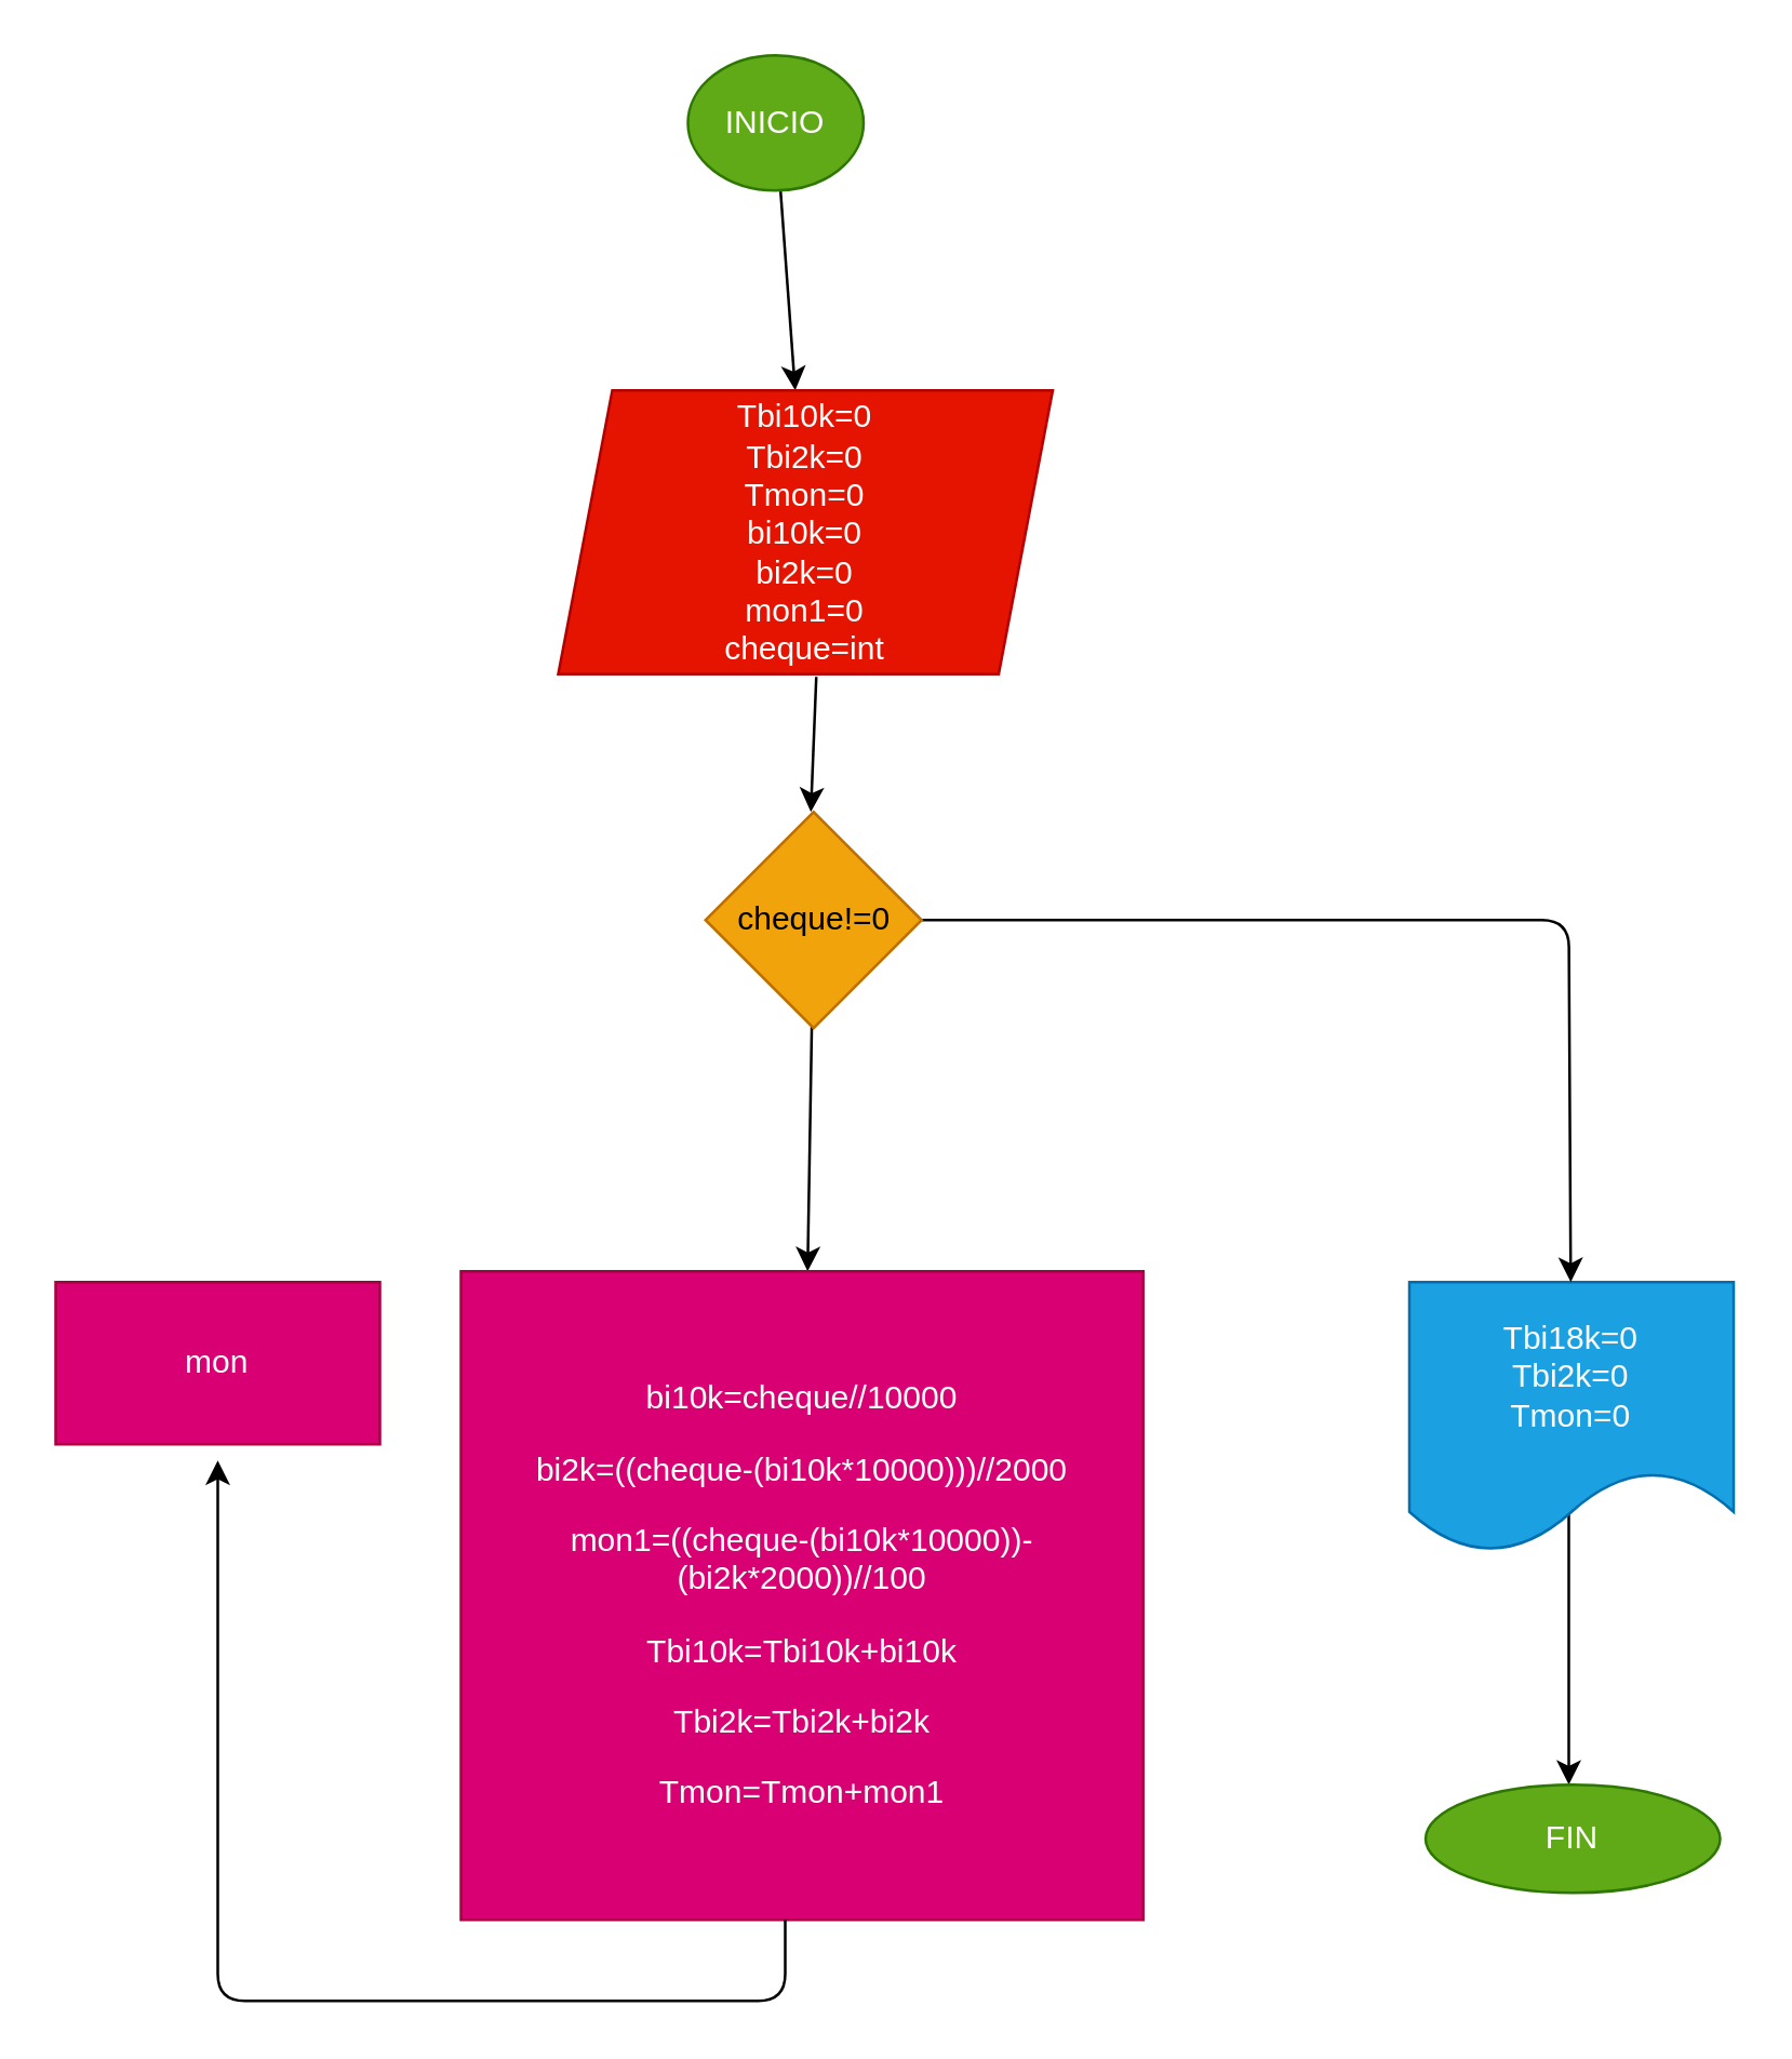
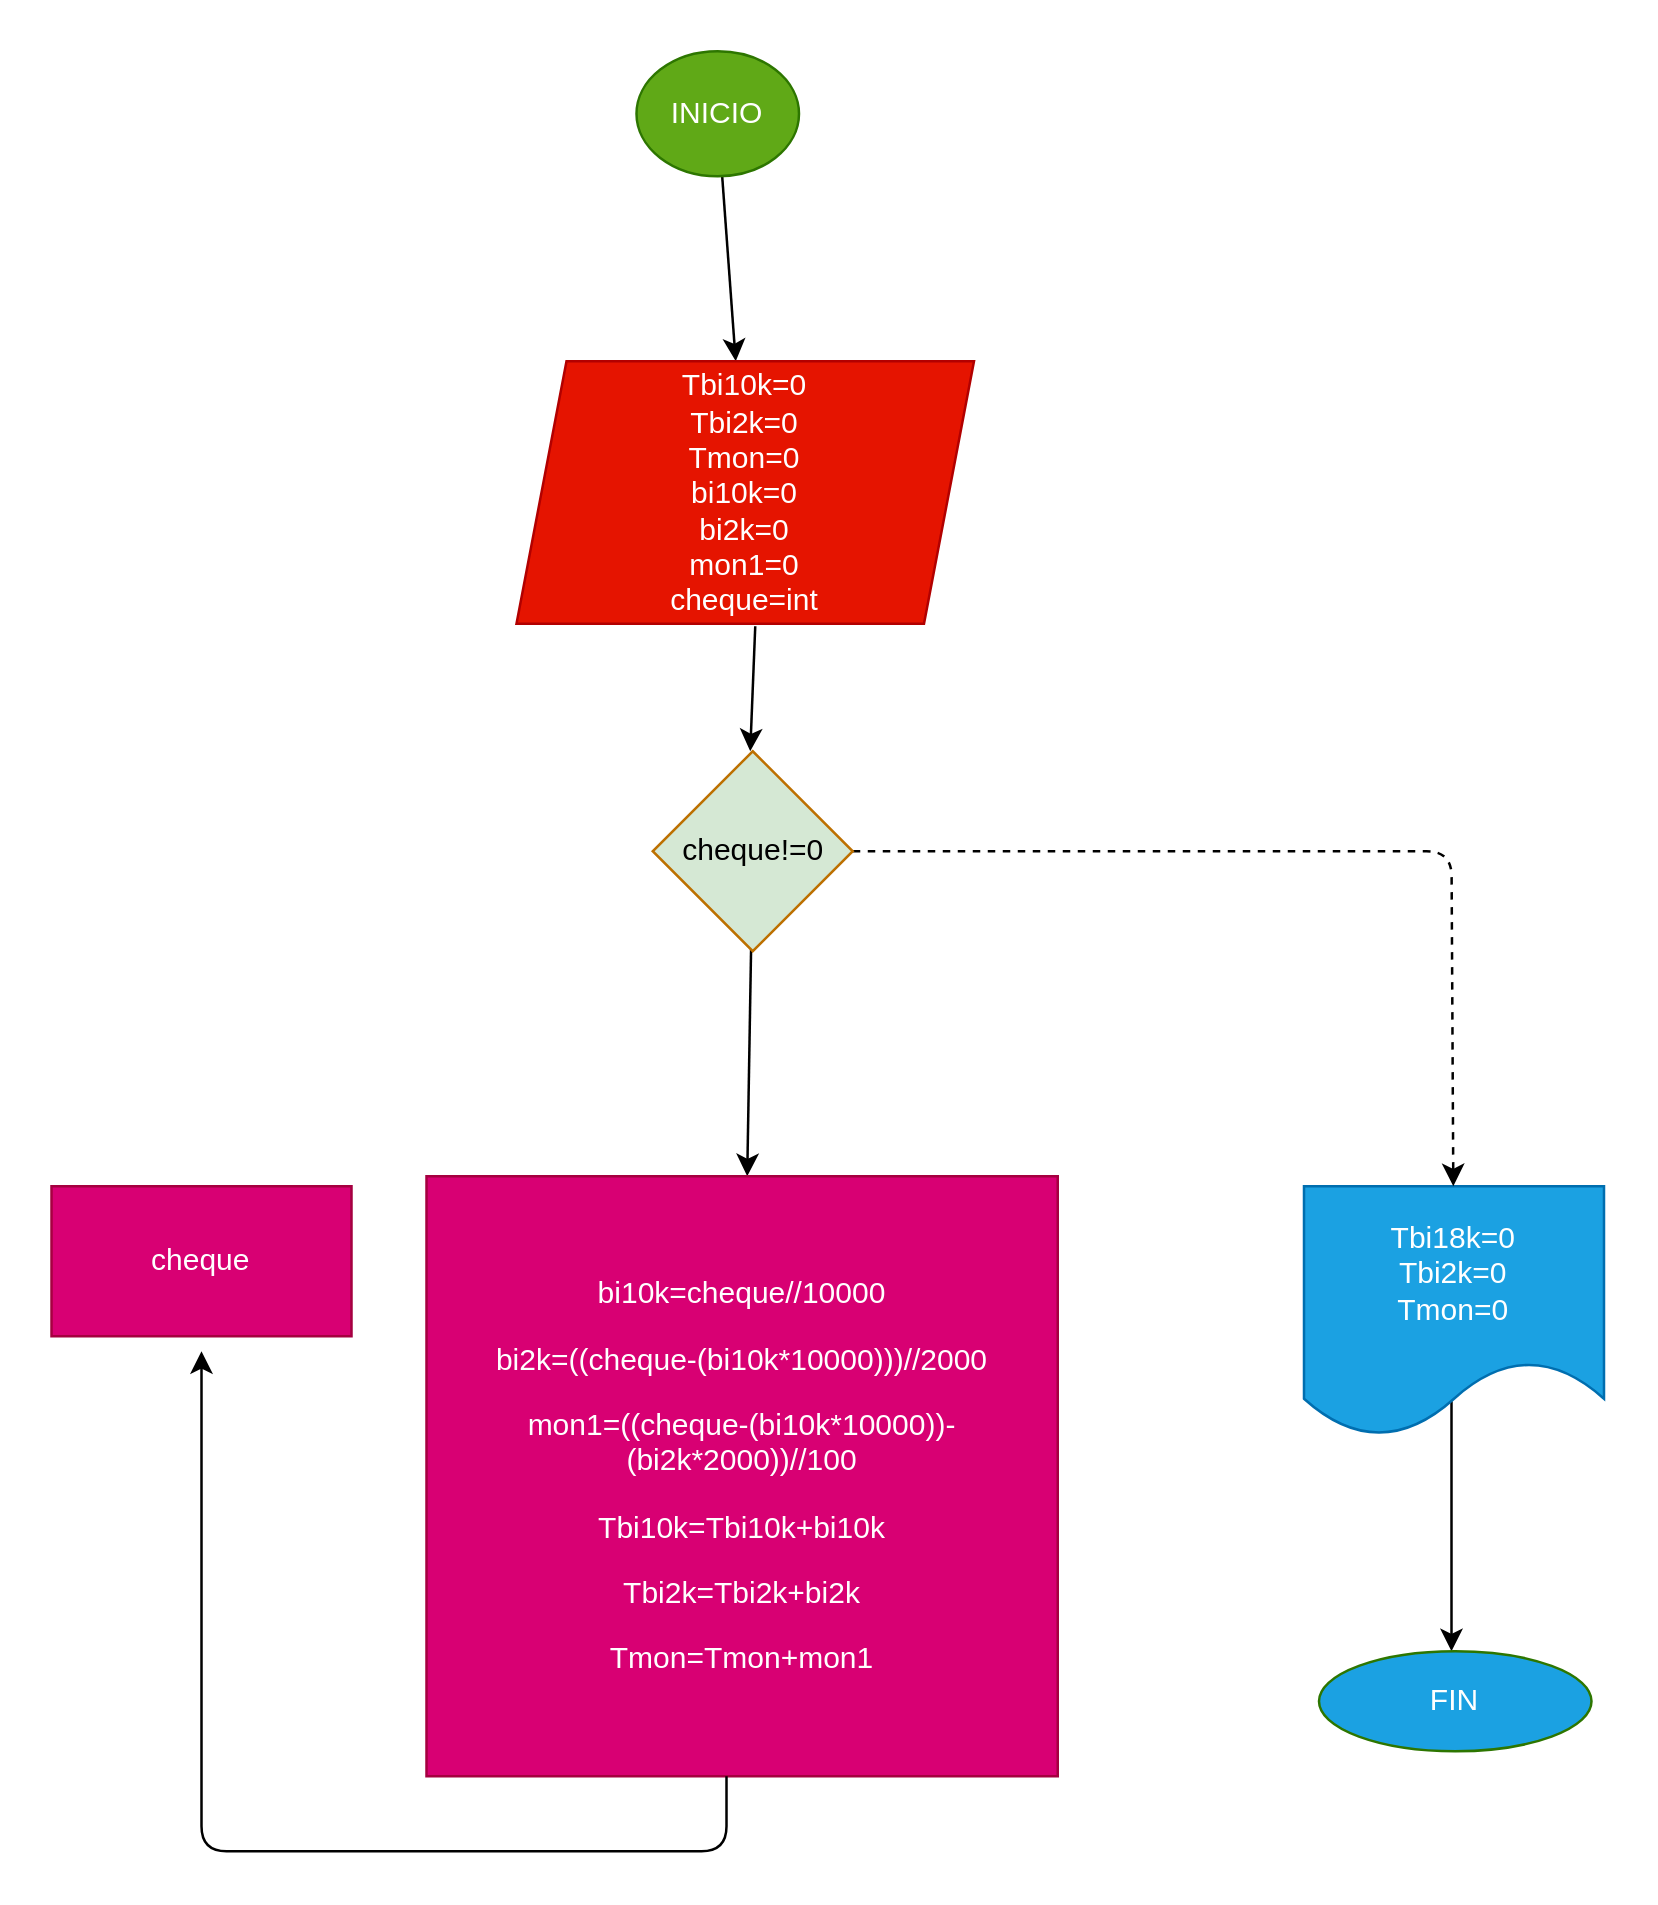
  <mxCell id="0" />
  <mxCell id="1" parent="0" />
  <mxCell id="2" value="" style="edgeStyle=none;html=1;" edge="1" parent="1"><mxGeometry relative="1" as="geometry"><mxPoint x="580" y="560" as="sourcePoint" /><mxPoint x="580" y="660" as="targetPoint" /></mxGeometry></mxCell>
  <mxCell id="3" value="&lt;span&gt;Tbi18k=0&lt;/span&gt;&lt;br&gt;&lt;span&gt;Tbi2k=0&lt;/span&gt;&lt;br&gt;&lt;span&gt;Tmon=0&lt;/span&gt;" style="shape=document;whiteSpace=wrap;html=1;boundedLbl=1;strokeColor=#006EAF;fillColor=#1ba1e2;fontColor=#ffffff;" vertex="1" parent="1"><mxGeometry x="521" y="474" width="120" height="100" as="geometry" /></mxCell>
  <mxCell id="4" value="" style="edgeStyle=none;html=1;" edge="1" parent="1" source="5" target="7"><mxGeometry relative="1" as="geometry" /></mxCell>
  <mxCell id="5" value="INICIO" style="ellipse;whiteSpace=wrap;html=1;fillColor=#60a917;fontColor=#ffffff;strokeColor=#2D7600;" vertex="1" parent="1"><mxGeometry x="254" y="20" width="65" height="50" as="geometry" /></mxCell>
  <mxCell id="6" style="edgeStyle=none;html=1;entryX=0.5;entryY=0;entryDx=0;entryDy=0;" edge="1" parent="1"><mxGeometry relative="1" as="geometry"><mxPoint x="299.5" y="300" as="targetPoint" /><mxPoint x="301.5" y="250" as="sourcePoint" /></mxGeometry></mxCell>
  <mxCell id="7" value="Tbi10k=0&lt;br&gt;Tbi2k=0&lt;br&gt;Tmon=0&lt;br&gt;bi10k=0&lt;br&gt;bi2k=0&lt;br&gt;mon1=0&lt;br&gt;cheque=int" style="shape=parallelogram;perimeter=parallelogramPerimeter;whiteSpace=wrap;html=1;fixedSize=1;fillColor=#e51400;fontColor=#ffffff;strokeColor=#B20000;" vertex="1" parent="1"><mxGeometry x="206" y="144" width="183" height="105" as="geometry" /></mxCell>
- <mxCell id="8" value="" style="edgeStyle=none;html=1;" edge="1" parent="1" source="10" target="3"><mxGeometry relative="1" as="geometry"><Array as="points"><mxPoint x="580" y="340" /></Array></mxGeometry></mxCell>
+ <mxCell id="8" value="" style="edgeStyle=none;html=1;dashed=1;" edge="1" parent="1" source="10" target="3"><mxGeometry relative="1" as="geometry"><Array as="points"><mxPoint x="580" y="340" /></Array></mxGeometry></mxCell>
  <mxCell id="9" value="" style="edgeStyle=none;html=1;" edge="1" parent="1" source="10" target="11"><mxGeometry relative="1" as="geometry" /></mxCell>
- <mxCell id="10" value="cheque!=0" style="rhombus;whiteSpace=wrap;html=1;fillColor=#f0a30a;fontColor=#000000;strokeColor=#BD7000;" vertex="1" parent="1"><mxGeometry x="260.5" y="300" width="80" height="80" as="geometry" /></mxCell>
+ <mxCell id="10" value="cheque!=0" style="rhombus;whiteSpace=wrap;html=1;fillColor=#d5e8d4;fontColor=#000000;strokeColor=#BD7000;" vertex="1" parent="1"><mxGeometry x="260.5" y="300" width="80" height="80" as="geometry" /></mxCell>
  <mxCell id="11" value="&lt;p class=&quot;selectable-text copyable-text&quot;&gt;&lt;span class=&quot;selectable-text copyable-text&quot;&gt;bi10k=cheque//10000&lt;/span&gt;&lt;/p&gt;&lt;p class=&quot;selectable-text copyable-text&quot;&gt;&lt;span class=&quot;selectable-text copyable-text&quot;&gt;   bi2k=((cheque-(bi10k*10000)))//2000&lt;/span&gt;&lt;/p&gt;&lt;p class=&quot;selectable-text copyable-text&quot;&gt;&lt;span class=&quot;selectable-text copyable-text&quot;&gt;   mon1=((cheque-(bi10k*10000))-(bi2k*2000))//100&lt;/span&gt;&lt;/p&gt;&lt;p class=&quot;selectable-text copyable-text&quot;&gt;&lt;span class=&quot;selectable-text copyable-text&quot;&gt;   Tbi10k=Tbi10k+bi10k&lt;/span&gt;&lt;/p&gt;&lt;p class=&quot;selectable-text copyable-text&quot;&gt;&lt;span class=&quot;selectable-text copyable-text&quot;&gt;   Tbi2k=Tbi2k+bi2k &lt;/span&gt;&lt;/p&gt;&lt;p class=&quot;selectable-text copyable-text&quot;&gt;&lt;span class=&quot;selectable-text copyable-text&quot;&gt;   Tmon=Tmon+mon1&lt;/span&gt;&lt;/p&gt;" style="whiteSpace=wrap;html=1;fillColor=#d80073;fontColor=#ffffff;strokeColor=#A50040;" vertex="1" parent="1"><mxGeometry x="170" y="470" width="252.5" height="240" as="geometry" /></mxCell>
  <mxCell id="12" value="" style="endArrow=classic;html=1;" edge="1" parent="1"><mxGeometry width="50" height="50" relative="1" as="geometry"><mxPoint x="290" y="710" as="sourcePoint" /><mxPoint x="80" y="540" as="targetPoint" /><Array as="points"><mxPoint x="290" y="740" /><mxPoint x="80" y="740" /></Array></mxGeometry></mxCell>
- <mxCell id="13" value="mon" style="rounded=0;whiteSpace=wrap;html=1;fillColor=#d80073;fontColor=#ffffff;strokeColor=#A50040;" vertex="1" parent="1"><mxGeometry x="20" y="474" width="120" height="60" as="geometry" /></mxCell>
- <mxCell id="14" value="FIN" style="ellipse;whiteSpace=wrap;html=1;fillColor=#60a917;strokeColor=#2D7600;fontColor=#ffffff;" vertex="1" parent="1"><mxGeometry x="527" y="660" width="109" height="40" as="geometry" /></mxCell>
+ <mxCell id="13" value="cheque" style="rounded=0;whiteSpace=wrap;html=1;fillColor=#d80073;fontColor=#ffffff;strokeColor=#A50040;" vertex="1" parent="1"><mxGeometry x="20" y="474" width="120" height="60" as="geometry" /></mxCell>
+ <mxCell id="14" value="FIN" style="ellipse;whiteSpace=wrap;html=1;fillColor=#1ba1e2;strokeColor=#2D7600;fontColor=#ffffff;" vertex="1" parent="1"><mxGeometry x="527" y="660" width="109" height="40" as="geometry" /></mxCell>
